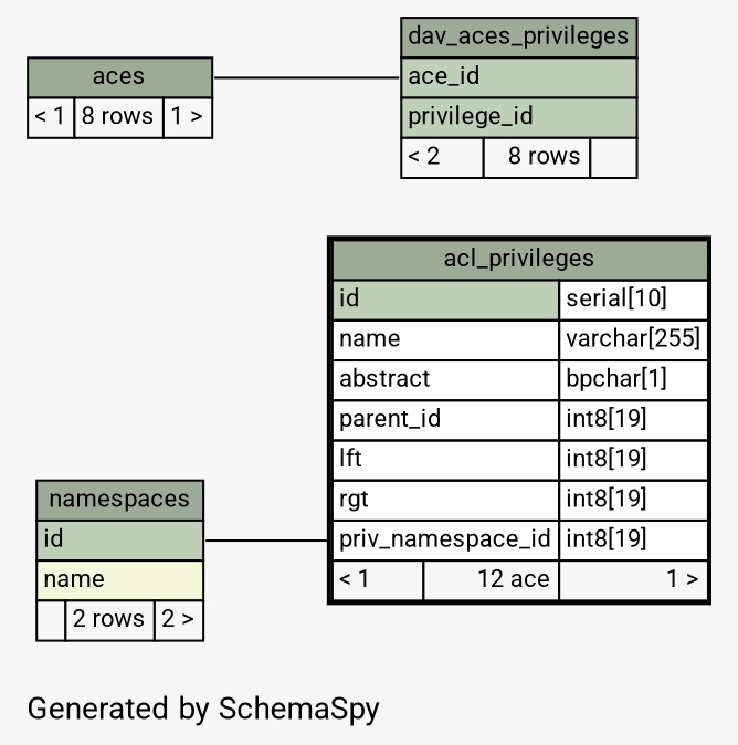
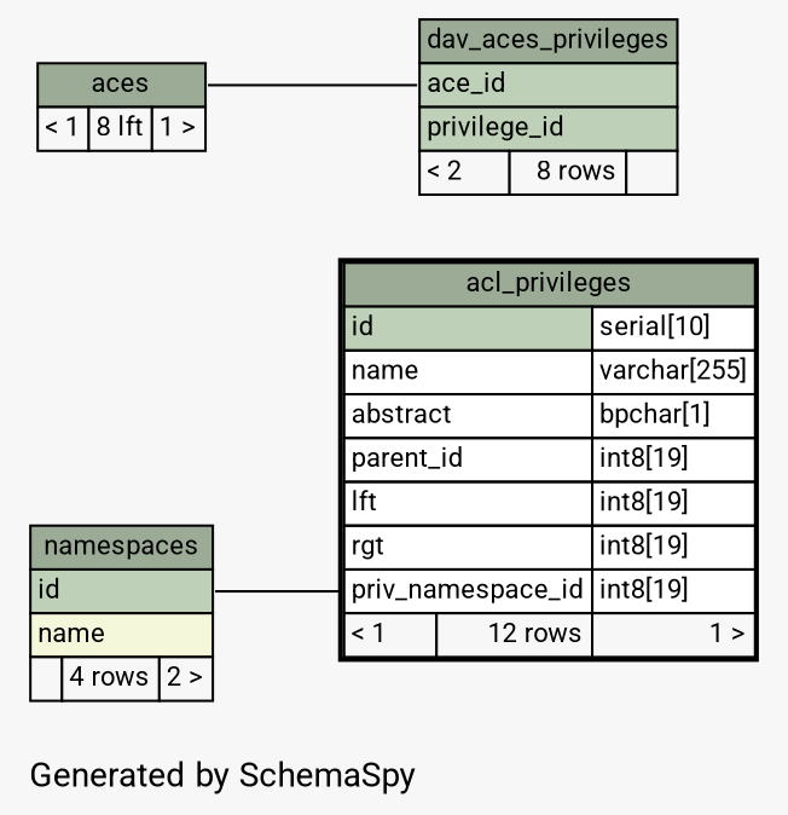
  digraph {
    bgcolor="#f7f7f7"
    fontname=Roboto
    label="\nGenerated by SchemaSpy"
    labeljust=l
    rankdir=RL
    node [fontname=Roboto fontsize=11 shape=plaintext]
    edge [arrowhead=none arrowsize=0.8 arrowtail=crowtee fontname=Roboto]
-   n1 [label=<     <TABLE BORDER="2" CELLBORDER="1" CELLSPACING="0" BGCOLOR="#ffffff">       <TR><TD PORT="acl_privileges.heading" COLSPAN="3" BGCOLOR="#9bab96" ALIGN="CENTER">acl_privileges</TD></TR>       <TR><TD PORT="id" COLSPAN="2" BGCOLOR="#bed1b8" ALIGN="LEFT">id</TD><TD PORT="id.type" ALIGN="LEFT">serial[10]</TD></TR>       <TR><TD PORT="name" COLSPAN="2" ALIGN="LEFT">name</TD><TD PORT="name.type" ALIGN="LEFT">varchar[255]</TD></TR>       <TR><TD PORT="abstract" COLSPAN="2" ALIGN="LEFT">abstract</TD><TD PORT="abstract.type" ALIGN="LEFT">bpchar[1]</TD></TR>       <TR><TD PORT="parent_id" COLSPAN="2" ALIGN="LEFT">parent_id</TD><TD PORT="parent_id.type" ALIGN="LEFT">int8[19]</TD></TR>       <TR><TD PORT="lft" COLSPAN="2" ALIGN="LEFT">lft</TD><TD PORT="lft.type" ALIGN="LEFT">int8[19]</TD></TR>       <TR><TD PORT="rgt" COLSPAN="2" ALIGN="LEFT">rgt</TD><TD PORT="rgt.type" ALIGN="LEFT">int8[19]</TD></TR>       <TR><TD PORT="priv_namespace_id" COLSPAN="2" ALIGN="LEFT">priv_namespace_id</TD><TD PORT="priv_namespace_id.type" ALIGN="LEFT">int8[19]</TD></TR>       <TR><TD ALIGN="LEFT" BGCOLOR="#f7f7f7">&lt; 1</TD><TD ALIGN="RIGHT" BGCOLOR="#f7f7f7">12 ace</TD><TD ALIGN="RIGHT" BGCOLOR="#f7f7f7">1 &gt;</TD></TR>     </TABLE>>]
-   n2 [label=<     <TABLE BORDER="0" CELLBORDER="1" CELLSPACING="0" BGCOLOR="#ffffff">       <TR><TD PORT="namespaces.heading" COLSPAN="3" BGCOLOR="#9bab96" ALIGN="CENTER">namespaces</TD></TR>       <TR><TD PORT="id" COLSPAN="3" BGCOLOR="#bed1b8" ALIGN="LEFT">id</TD></TR>       <TR><TD PORT="name" COLSPAN="3" BGCOLOR="#f4f7da" ALIGN="LEFT">name</TD></TR>       <TR><TD ALIGN="LEFT" BGCOLOR="#f7f7f7">  </TD><TD ALIGN="RIGHT" BGCOLOR="#f7f7f7">2 rows</TD><TD ALIGN="RIGHT" BGCOLOR="#f7f7f7">2 &gt;</TD></TR>     </TABLE>>]
+   n1 [label=<     <TABLE BORDER="2" CELLBORDER="1" CELLSPACING="0" BGCOLOR="#ffffff">       <TR><TD PORT="acl_privileges.heading" COLSPAN="3" BGCOLOR="#9bab96" ALIGN="CENTER">acl_privileges</TD></TR>       <TR><TD PORT="id" COLSPAN="2" BGCOLOR="#bed1b8" ALIGN="LEFT">id</TD><TD PORT="id.type" ALIGN="LEFT">serial[10]</TD></TR>       <TR><TD PORT="name" COLSPAN="2" ALIGN="LEFT">name</TD><TD PORT="name.type" ALIGN="LEFT">varchar[255]</TD></TR>       <TR><TD PORT="abstract" COLSPAN="2" ALIGN="LEFT">abstract</TD><TD PORT="abstract.type" ALIGN="LEFT">bpchar[1]</TD></TR>       <TR><TD PORT="parent_id" COLSPAN="2" ALIGN="LEFT">parent_id</TD><TD PORT="parent_id.type" ALIGN="LEFT">int8[19]</TD></TR>       <TR><TD PORT="lft" COLSPAN="2" ALIGN="LEFT">lft</TD><TD PORT="lft.type" ALIGN="LEFT">int8[19]</TD></TR>       <TR><TD PORT="rgt" COLSPAN="2" ALIGN="LEFT">rgt</TD><TD PORT="rgt.type" ALIGN="LEFT">int8[19]</TD></TR>       <TR><TD PORT="priv_namespace_id" COLSPAN="2" ALIGN="LEFT">priv_namespace_id</TD><TD PORT="priv_namespace_id.type" ALIGN="LEFT">int8[19]</TD></TR>       <TR><TD ALIGN="LEFT" BGCOLOR="#f7f7f7">&lt; 1</TD><TD ALIGN="RIGHT" BGCOLOR="#f7f7f7">12 rows</TD><TD ALIGN="RIGHT" BGCOLOR="#f7f7f7">1 &gt;</TD></TR>     </TABLE>>]
+   n2 [label=<     <TABLE BORDER="0" CELLBORDER="1" CELLSPACING="0" BGCOLOR="#ffffff">       <TR><TD PORT="namespaces.heading" COLSPAN="3" BGCOLOR="#9bab96" ALIGN="CENTER">namespaces</TD></TR>       <TR><TD PORT="id" COLSPAN="3" BGCOLOR="#bed1b8" ALIGN="LEFT">id</TD></TR>       <TR><TD PORT="name" COLSPAN="3" BGCOLOR="#f4f7da" ALIGN="LEFT">name</TD></TR>       <TR><TD ALIGN="LEFT" BGCOLOR="#f7f7f7">  </TD><TD ALIGN="RIGHT" BGCOLOR="#f7f7f7">4 rows</TD><TD ALIGN="RIGHT" BGCOLOR="#f7f7f7">2 &gt;</TD></TR>     </TABLE>>]
    n3 [label=<     <TABLE BORDER="0" CELLBORDER="1" CELLSPACING="0" BGCOLOR="#ffffff">       <TR><TD PORT="dav_aces_privileges.heading" COLSPAN="3" BGCOLOR="#9bab96" ALIGN="CENTER">dav_aces_privileges</TD></TR>       <TR><TD PORT="ace_id" COLSPAN="3" BGCOLOR="#bed1b8" ALIGN="LEFT">ace_id</TD></TR>       <TR><TD PORT="privilege_id" COLSPAN="3" BGCOLOR="#bed1b8" ALIGN="LEFT">privilege_id</TD></TR>       <TR><TD ALIGN="LEFT" BGCOLOR="#f7f7f7">&lt; 2</TD><TD ALIGN="RIGHT" BGCOLOR="#f7f7f7">8 rows</TD><TD ALIGN="RIGHT" BGCOLOR="#f7f7f7">  </TD></TR>     </TABLE>>]
-   n4 [label=<     <TABLE BORDER="0" CELLBORDER="1" CELLSPACING="0" BGCOLOR="#ffffff">       <TR><TD PORT="aces.heading" COLSPAN="3" BGCOLOR="#9bab96" ALIGN="CENTER">aces</TD></TR>       <TR><TD ALIGN="LEFT" BGCOLOR="#f7f7f7">&lt; 1</TD><TD ALIGN="RIGHT" BGCOLOR="#f7f7f7">8 rows</TD><TD ALIGN="RIGHT" BGCOLOR="#f7f7f7">1 &gt;</TD></TR>     </TABLE>>]
+   n4 [label=<     <TABLE BORDER="0" CELLBORDER="1" CELLSPACING="0" BGCOLOR="#ffffff">       <TR><TD PORT="aces.heading" COLSPAN="3" BGCOLOR="#9bab96" ALIGN="CENTER">aces</TD></TR>       <TR><TD ALIGN="LEFT" BGCOLOR="#f7f7f7">&lt; 1</TD><TD ALIGN="RIGHT" BGCOLOR="#f7f7f7">8 lft</TD><TD ALIGN="RIGHT" BGCOLOR="#f7f7f7">1 &gt;</TD></TR>     </TABLE>>]
    n1 -> n2 [headport="id:e" tailport="priv_namespace_id:w"]
    n3 -> n4 [headport="aces.heading:e" tailport="ace_id:w"]
  }
